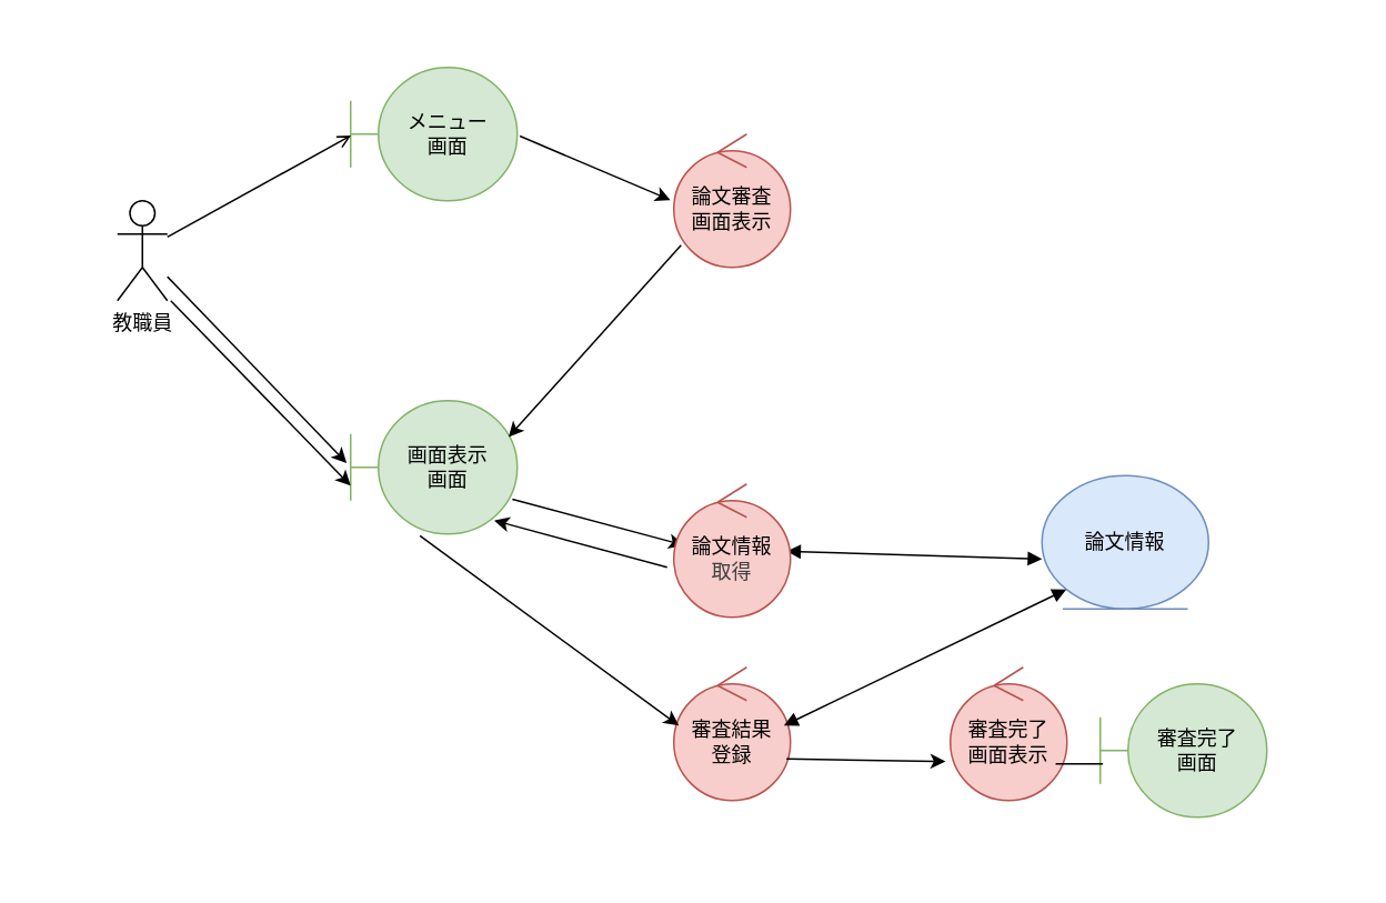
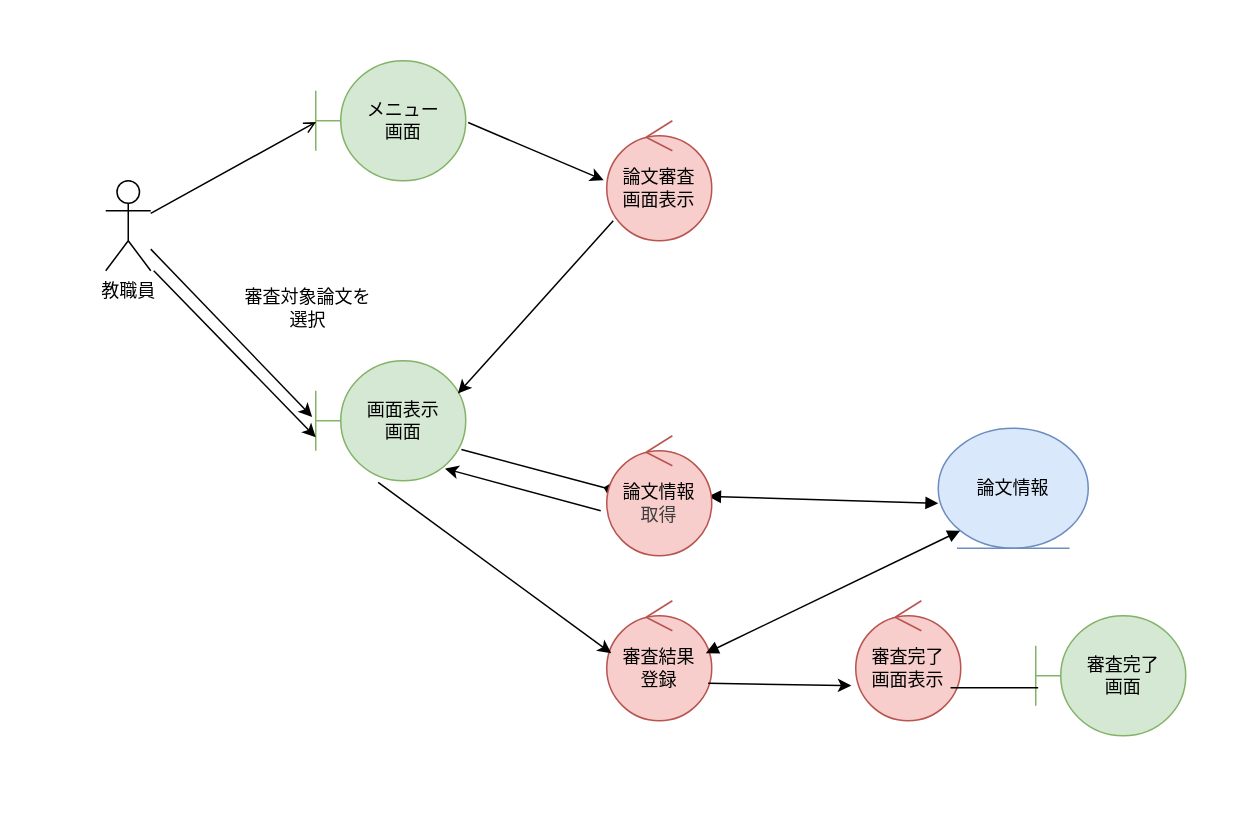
  <mxCell id="0" />
  <mxCell id="1" parent="0" />
  <mxCell id="2" value="" style="rounded=0;whiteSpace=wrap;html=1;strokeColor=none;" parent="1" vertex="1"><mxGeometry x="20" y="20" width="790" height="500" as="geometry" /></mxCell>
  <mxCell id="3" value="教職員" style="shape=umlActor;verticalLabelPosition=bottom;verticalAlign=top;html=1;" parent="1" vertex="1"><mxGeometry x="70" y="120" width="30" height="60" as="geometry" /></mxCell>
  <mxCell id="4" value="メニュー&lt;div&gt;画面&lt;/div&gt;" style="shape=umlBoundary;whiteSpace=wrap;html=1;fillColor=#d5e8d4;strokeColor=#82b366;" parent="1" vertex="1"><mxGeometry x="210" y="40" width="100" height="80" as="geometry" /></mxCell>
  <mxCell id="5" value="" style="endArrow=open;html=1;rounded=0;entryX=0.002;entryY=0.511;entryDx=0;entryDy=0;entryPerimeter=0;" parent="1" source="3" target="4" edge="1"><mxGeometry width="50" height="50" relative="1" as="geometry"><mxPoint x="190" y="250" as="sourcePoint" /><mxPoint x="240" y="200" as="targetPoint" /></mxGeometry></mxCell>
  <mxCell id="6" value="論文審査&lt;br&gt;&lt;div&gt;画面表示&lt;/div&gt;" style="ellipse;shape=umlControl;whiteSpace=wrap;html=1;fillColor=#f8cecc;strokeColor=#b85450;" parent="1" vertex="1"><mxGeometry x="404" y="80" width="70" height="80" as="geometry" /></mxCell>
  <mxCell id="7" value="" style="endArrow=classic;html=1;rounded=0;entryX=-0.029;entryY=0.495;entryDx=0;entryDy=0;entryPerimeter=0;exitX=1.016;exitY=0.515;exitDx=0;exitDy=0;exitPerimeter=0;" parent="1" source="4" target="6" edge="1"><mxGeometry width="50" height="50" relative="1" as="geometry"><mxPoint x="200" y="381" as="sourcePoint" /><mxPoint x="310" y="320" as="targetPoint" /></mxGeometry></mxCell>
  <mxCell id="8" value="画面表示&lt;br&gt;&lt;div&gt;画面&lt;/div&gt;" style="shape=umlBoundary;whiteSpace=wrap;html=1;fillColor=#d5e8d4;strokeColor=#82b366;" parent="1" vertex="1"><mxGeometry x="210" y="240" width="100" height="80" as="geometry" /></mxCell>
  <mxCell id="9" value="" style="endArrow=classic;html=1;rounded=0;entryX=0.948;entryY=0.272;entryDx=0;entryDy=0;entryPerimeter=0;exitX=0.062;exitY=0.834;exitDx=0;exitDy=0;exitPerimeter=0;" parent="1" source="6" target="8" edge="1"><mxGeometry width="50" height="50" relative="1" as="geometry"><mxPoint x="340" y="150" as="sourcePoint" /><mxPoint x="430" y="189" as="targetPoint" /></mxGeometry></mxCell>
  <mxCell id="10" value="" style="endArrow=classic;html=1;rounded=0;entryX=-0.024;entryY=0.468;entryDx=0;entryDy=0;entryPerimeter=0;" parent="1" source="3" target="8" edge="1"><mxGeometry width="50" height="50" relative="1" as="geometry"><mxPoint x="120" y="191" as="sourcePoint" /><mxPoint x="230" y="130" as="targetPoint" /></mxGeometry></mxCell>
- <mxCell id="12" value="" style="endArrow=classic;html=1;rounded=0;exitX=0.971;exitY=0.739;exitDx=0;exitDy=0;exitPerimeter=0;entryX=0.086;entryY=0.459;entryDx=0;entryDy=0;entryPerimeter=0;" parent="1" source="8" target="18" edge="1"><mxGeometry width="50" height="50" relative="1" as="geometry"><mxPoint x="423" y="240" as="sourcePoint" /><mxPoint x="404.84" y="326.72" as="targetPoint" /></mxGeometry></mxCell>
+ <mxCell id="11" value="審査対象論文を選択" style="text;html=1;align=center;verticalAlign=middle;whiteSpace=wrap;rounded=0;" parent="1" vertex="1"><mxGeometry x="160" y="190" width="90" height="30" as="geometry" /></mxCell>
+ <mxCell id="12" value="" style="endArrow=diamond;html=1;rounded=0;exitX=0.971;exitY=0.739;exitDx=0;exitDy=0;exitPerimeter=0;entryX=0.086;entryY=0.459;entryDx=0;entryDy=0;entryPerimeter=0;" parent="1" source="8" target="18" edge="1"><mxGeometry width="50" height="50" relative="1" as="geometry"><mxPoint x="423" y="240" as="sourcePoint" /><mxPoint x="404.84" y="326.72" as="targetPoint" /></mxGeometry></mxCell>
  <mxCell id="13" value="論文情報" style="ellipse;shape=umlEntity;whiteSpace=wrap;html=1;fillColor=#dae8fc;strokeColor=#6c8ebf;" parent="1" vertex="1"><mxGeometry x="625" y="285" width="100" height="80" as="geometry" /></mxCell>
  <mxCell id="14" value="" style="endArrow=block;startArrow=block;endFill=1;startFill=1;html=1;rounded=0;exitX=0.966;exitY=0.505;exitDx=0;exitDy=0;exitPerimeter=0;entryX=0;entryY=0.625;entryDx=0;entryDy=0;entryPerimeter=0;fontColor=#FF0000;strokeColor=#000000;" parent="1" source="18" target="13" edge="1"><mxGeometry width="160" relative="1" as="geometry"><mxPoint x="580" y="330" as="sourcePoint" /><mxPoint x="740" y="480" as="targetPoint" /></mxGeometry></mxCell>
  <mxCell id="15" value="審査完了&lt;div&gt;画面表示&lt;/div&gt;" style="ellipse;shape=umlControl;whiteSpace=wrap;html=1;fillColor=#f8cecc;strokeColor=#b85450;" parent="1" vertex="1"><mxGeometry x="570" y="400" width="70" height="80" as="geometry" /></mxCell>
- <mxCell id="16" value="審査完了&lt;div&gt;画面&lt;/div&gt;" style="shape=umlBoundary;whiteSpace=wrap;html=1;fillColor=#d5e8d4;strokeColor=#82b366;" parent="1" vertex="1"><mxGeometry x="660" y="410" width="100" height="80" as="geometry" /></mxCell>
+ <mxCell id="16" value="審査完了&lt;div&gt;画面&lt;/div&gt;" style="shape=umlBoundary;whiteSpace=wrap;html=1;fillColor=#d5e8d4;strokeColor=#82b366;" parent="1" vertex="1"><mxGeometry x="690" y="410" width="100" height="80" as="geometry" /></mxCell>
  <mxCell id="17" value="" style="endArrow=none;html=1;rounded=0;entryX=0.016;entryY=0.601;entryDx=0;entryDy=0;entryPerimeter=0;exitX=0.903;exitY=0.726;exitDx=0;exitDy=0;exitPerimeter=0;" parent="1" target="16" edge="1" source="15"><mxGeometry width="50" height="50" relative="1" as="geometry"><mxPoint x="640" y="441" as="sourcePoint" /><mxPoint x="680" y="441" as="targetPoint" /></mxGeometry></mxCell>
  <mxCell id="18" value="論文情報&lt;div&gt;&lt;span style=&quot;color: rgb(63, 63, 63); background-color: transparent;&quot;&gt;取得&lt;/span&gt;&lt;/div&gt;" style="ellipse;shape=umlControl;whiteSpace=wrap;html=1;fillColor=#f8cecc;strokeColor=#b85450;" vertex="1" parent="1"><mxGeometry x="404" y="290" width="70" height="80" as="geometry" /></mxCell>
  <mxCell id="19" value="" style="endArrow=classic;html=1;rounded=0;entryX=0.862;entryY=0.899;entryDx=0;entryDy=0;entryPerimeter=0;" edge="1" parent="1" target="8"><mxGeometry width="50" height="50" relative="1" as="geometry"><mxPoint x="400" y="340" as="sourcePoint" /><mxPoint x="382.09" y="501.36" as="targetPoint" /></mxGeometry></mxCell>
  <mxCell id="20" value="" style="endArrow=classic;html=1;rounded=0;" edge="1" parent="1"><mxGeometry width="50" height="50" relative="1" as="geometry"><mxPoint x="102" y="180" as="sourcePoint" /><mxPoint x="210" y="291" as="targetPoint" /></mxGeometry></mxCell>
  <mxCell id="21" value="審査結果&lt;div&gt;登録&lt;/div&gt;" style="ellipse;shape=umlControl;whiteSpace=wrap;html=1;fillColor=#f8cecc;strokeColor=#b85450;" vertex="1" parent="1"><mxGeometry x="404" y="400" width="70" height="80" as="geometry" /></mxCell>
  <mxCell id="22" value="" style="endArrow=classic;html=1;rounded=0;entryX=0.043;entryY=0.438;entryDx=0;entryDy=0;entryPerimeter=0;exitX=0.416;exitY=1.014;exitDx=0;exitDy=0;exitPerimeter=0;" edge="1" parent="1" source="8" target="21"><mxGeometry width="50" height="50" relative="1" as="geometry"><mxPoint x="418" y="157" as="sourcePoint" /><mxPoint x="315" y="272" as="targetPoint" /></mxGeometry></mxCell>
  <mxCell id="23" value="" style="endArrow=block;startArrow=block;endFill=1;startFill=1;html=1;rounded=0;exitX=0.944;exitY=0.438;exitDx=0;exitDy=0;exitPerimeter=0;entryX=0;entryY=1;entryDx=0;entryDy=0;fontColor=#FF0000;strokeColor=#000000;" edge="1" parent="1" source="21" target="13"><mxGeometry width="160" relative="1" as="geometry"><mxPoint x="482" y="340" as="sourcePoint" /><mxPoint x="610" y="340" as="targetPoint" /></mxGeometry></mxCell>
  <mxCell id="24" value="" style="endArrow=classic;html=1;rounded=0;entryX=-0.042;entryY=0.707;entryDx=0;entryDy=0;entryPerimeter=0;exitX=0.966;exitY=0.688;exitDx=0;exitDy=0;exitPerimeter=0;" edge="1" parent="1" source="21" target="15"><mxGeometry width="50" height="50" relative="1" as="geometry"><mxPoint x="485" y="450" as="sourcePoint" /><mxPoint x="640" y="564" as="targetPoint" /></mxGeometry></mxCell>
